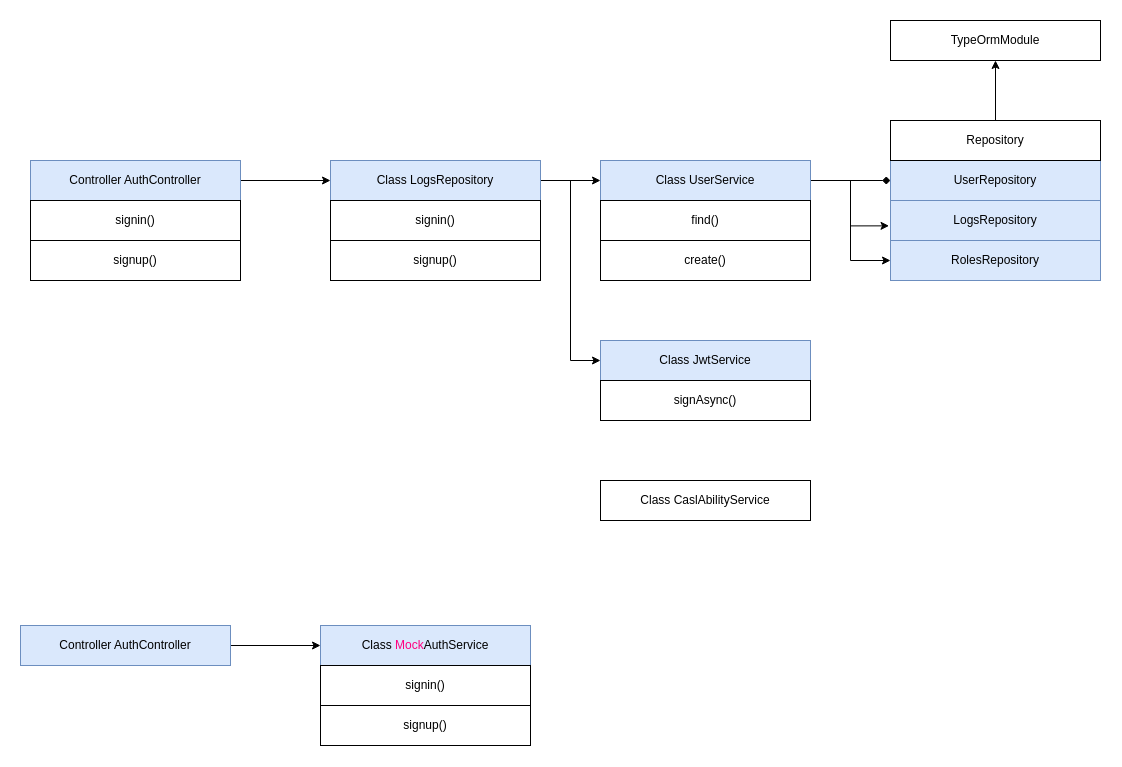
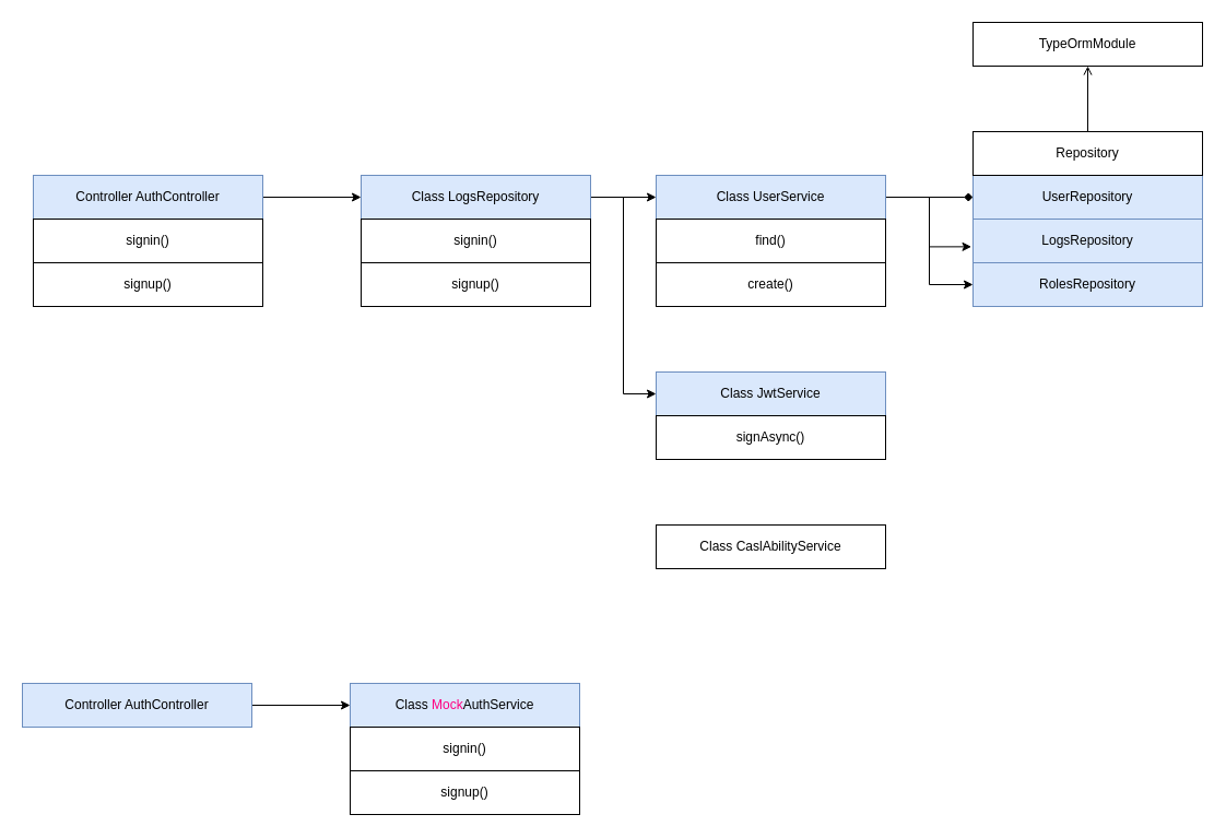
  <mxCell id="0" />
  <mxCell id="1" parent="0" />
  <mxCell id="2" value="" style="edgeStyle=orthogonalEdgeStyle;rounded=0;orthogonalLoop=1;jettySize=auto;html=1;entryX=0;entryY=0.5;entryDx=0;entryDy=0;" edge="1" parent="1" source="3" target="8"><mxGeometry relative="1" as="geometry" /></mxCell>
  <mxCell id="3" value="Controller AuthController" style="rounded=0;whiteSpace=wrap;html=1;fillColor=#dae8fc;strokeColor=#6c8ebf;" vertex="1" parent="1"><mxGeometry x="30" y="160" width="210" height="40" as="geometry" /></mxCell>
  <mxCell id="4" value="signin()" style="rounded=0;whiteSpace=wrap;html=1;" vertex="1" parent="1"><mxGeometry x="30" y="200" width="210" height="40" as="geometry" /></mxCell>
  <mxCell id="5" value="signup()" style="rounded=0;whiteSpace=wrap;html=1;" vertex="1" parent="1"><mxGeometry x="30" y="240" width="210" height="40" as="geometry" /></mxCell>
  <mxCell id="6" value="" style="edgeStyle=orthogonalEdgeStyle;rounded=0;orthogonalLoop=1;jettySize=auto;html=1;entryX=0;entryY=0.5;entryDx=0;entryDy=0;" edge="1" parent="1" source="8" target="17"><mxGeometry relative="1" as="geometry" /></mxCell>
  <mxCell id="7" style="edgeStyle=orthogonalEdgeStyle;rounded=0;orthogonalLoop=1;jettySize=auto;html=1;entryX=0;entryY=0.5;entryDx=0;entryDy=0;" edge="1" parent="1" source="8" target="14"><mxGeometry relative="1" as="geometry" /></mxCell>
  <mxCell id="8" value="Class LogsRepository" style="rounded=0;whiteSpace=wrap;html=1;fillColor=#dae8fc;strokeColor=#6c8ebf;" vertex="1" parent="1"><mxGeometry x="330" y="160" width="210" height="40" as="geometry" /></mxCell>
  <mxCell id="9" value="signin()" style="rounded=0;whiteSpace=wrap;html=1;" vertex="1" parent="1"><mxGeometry x="330" y="200" width="210" height="40" as="geometry" /></mxCell>
  <mxCell id="10" value="signup()" style="rounded=0;whiteSpace=wrap;html=1;" vertex="1" parent="1"><mxGeometry x="330" y="240" width="210" height="40" as="geometry" /></mxCell>
  <mxCell id="11" value="" style="edgeStyle=orthogonalEdgeStyle;rounded=0;orthogonalLoop=1;jettySize=auto;html=1;entryX=0;entryY=0.5;entryDx=0;entryDy=0;endArrow=diamond;" edge="1" parent="1" source="14" target="19"><mxGeometry relative="1" as="geometry" /></mxCell>
  <mxCell id="12" style="edgeStyle=orthogonalEdgeStyle;rounded=0;orthogonalLoop=1;jettySize=auto;html=1;entryX=-0.007;entryY=0.634;entryDx=0;entryDy=0;entryPerimeter=0;" edge="1" parent="1" source="14" target="20"><mxGeometry relative="1" as="geometry" /></mxCell>
  <mxCell id="13" style="edgeStyle=orthogonalEdgeStyle;rounded=0;orthogonalLoop=1;jettySize=auto;html=1;entryX=0;entryY=0.5;entryDx=0;entryDy=0;" edge="1" parent="1" source="14" target="24"><mxGeometry relative="1" as="geometry" /></mxCell>
  <mxCell id="14" value="Class UserService" style="rounded=0;whiteSpace=wrap;html=1;fillColor=#dae8fc;strokeColor=#6c8ebf;" vertex="1" parent="1"><mxGeometry x="600" y="160" width="210" height="40" as="geometry" /></mxCell>
  <mxCell id="15" value="find()" style="rounded=0;whiteSpace=wrap;html=1;" vertex="1" parent="1"><mxGeometry x="600" y="200" width="210" height="40" as="geometry" /></mxCell>
  <mxCell id="16" value="create()" style="rounded=0;whiteSpace=wrap;html=1;" vertex="1" parent="1"><mxGeometry x="600" y="240" width="210" height="40" as="geometry" /></mxCell>
  <mxCell id="17" value="Class JwtService" style="rounded=0;whiteSpace=wrap;html=1;fillColor=#dae8fc;strokeColor=#6c8ebf;" vertex="1" parent="1"><mxGeometry x="600" y="340" width="210" height="40" as="geometry" /></mxCell>
  <mxCell id="18" value="signAsync()" style="rounded=0;whiteSpace=wrap;html=1;" vertex="1" parent="1"><mxGeometry x="600" y="380" width="210" height="40" as="geometry" /></mxCell>
  <mxCell id="19" value="UserRepository" style="rounded=0;whiteSpace=wrap;html=1;fillColor=#dae8fc;strokeColor=#6c8ebf;" vertex="1" parent="1"><mxGeometry x="890" y="160" width="210" height="40" as="geometry" /></mxCell>
  <mxCell id="20" value="LogsRepository" style="rounded=0;whiteSpace=wrap;html=1;fillColor=#dae8fc;strokeColor=#6c8ebf;" vertex="1" parent="1"><mxGeometry x="890" y="200" width="210" height="40" as="geometry" /></mxCell>
- <mxCell id="21" value="" style="edgeStyle=orthogonalEdgeStyle;rounded=0;orthogonalLoop=1;jettySize=auto;html=1;" edge="1" parent="1" source="22" target="25"><mxGeometry relative="1" as="geometry" /></mxCell>
+ <mxCell id="21" value="" style="edgeStyle=orthogonalEdgeStyle;rounded=0;orthogonalLoop=1;jettySize=auto;html=1;endArrow=open;" edge="1" parent="1" source="22" target="25"><mxGeometry relative="1" as="geometry" /></mxCell>
  <mxCell id="22" value="Repository" style="rounded=0;whiteSpace=wrap;html=1;" vertex="1" parent="1"><mxGeometry x="890" y="120" width="210" height="40" as="geometry" /></mxCell>
  <mxCell id="23" value="Class CaslAbilityService" style="rounded=0;whiteSpace=wrap;html=1;" vertex="1" parent="1"><mxGeometry x="600" y="480" width="210" height="40" as="geometry" /></mxCell>
  <mxCell id="24" value="RolesRepository" style="rounded=0;whiteSpace=wrap;html=1;fillColor=#dae8fc;strokeColor=#6c8ebf;" vertex="1" parent="1"><mxGeometry x="890" y="240" width="210" height="40" as="geometry" /></mxCell>
  <mxCell id="25" value="TypeOrmModule" style="rounded=0;whiteSpace=wrap;html=1;" vertex="1" parent="1"><mxGeometry x="890" y="20" width="210" height="40" as="geometry" /></mxCell>
  <mxCell id="26" value="" style="edgeStyle=orthogonalEdgeStyle;rounded=0;orthogonalLoop=1;jettySize=auto;html=1;entryX=0;entryY=0.5;entryDx=0;entryDy=0;" edge="1" parent="1" source="27" target="28"><mxGeometry relative="1" as="geometry" /></mxCell>
  <mxCell id="27" value="Controller AuthController" style="rounded=0;whiteSpace=wrap;html=1;fillColor=#dae8fc;strokeColor=#6c8ebf;" vertex="1" parent="1"><mxGeometry x="20" y="625" width="210" height="40" as="geometry" /></mxCell>
  <mxCell id="28" value="Class &lt;font color=&quot;#ff0080&quot;&gt;Mock&lt;/font&gt;AuthService" style="rounded=0;whiteSpace=wrap;html=1;fillColor=#dae8fc;strokeColor=#6c8ebf;" vertex="1" parent="1"><mxGeometry x="320" y="625" width="210" height="40" as="geometry" /></mxCell>
  <mxCell id="29" value="signin()" style="rounded=0;whiteSpace=wrap;html=1;" vertex="1" parent="1"><mxGeometry x="320" y="665" width="210" height="40" as="geometry" /></mxCell>
  <mxCell id="30" value="signup()" style="rounded=0;whiteSpace=wrap;html=1;" vertex="1" parent="1"><mxGeometry x="320" y="705" width="210" height="40" as="geometry" /></mxCell>
